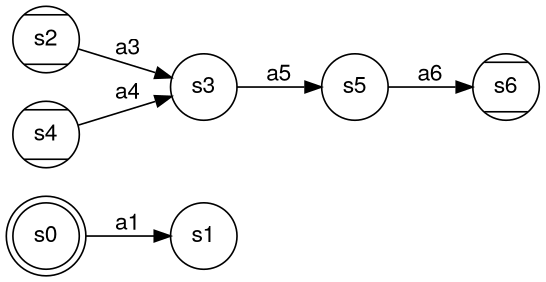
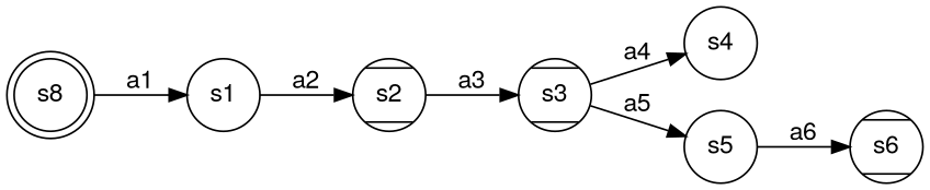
  digraph {
    fontname="Helvetica Neue, Helvetica, Arial, sans - serif"
    forcelabels=true
    rankdir=LR
    node [fontname="Helvetica Neue, Helvetica, Arial, sans - serif" shape=circle]
    edge [fontname="Helvetica Neue, Helvetica, Arial, sans - serif"]
-   s0 [shape=doublecircle]
+   s0 [shape=doublecircle label=s8]
    s1
    s2 [shape=Mcircle]
-   s4 [shape=Mcircle]
+   s4
    s6 [shape=Mcircle]
    s5
-   s3
+   s3 [shape=Mcircle]
    s0 -> s1 [label=<a1>]
+   s1 -> s2 [label=<a2>]
    s2 -> s3 [label=<a3>]
    s5 -> s6 [label=<a6>]
-   s4 -> s3 [label=<a4>]
+   s3 -> s4 [label=<a4>]
    s3 -> s5 [label=<a5>]
  }
